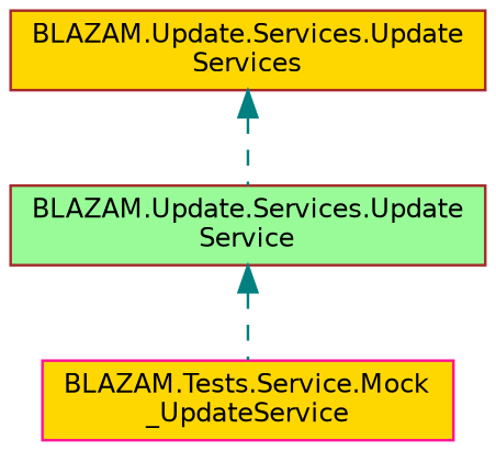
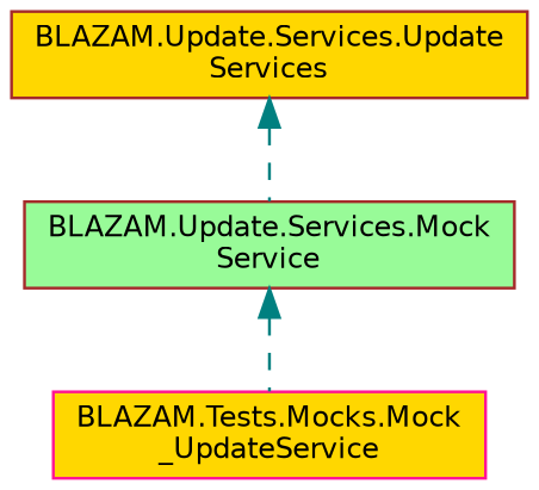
  digraph {
    fontname="DejaVu Sans"
    node [color=brown fillcolor=gold fontname="DejaVu Sans" fontsize=10 shape=box style=filled]
    edge [color=teal dir=back fontname="DejaVu Sans" fontsize=10 labelfontname=Helvetica labelfontsize=10 style=dashed]
    n1 [fontcolor=black height=0.2 label="BLAZAM.Update.Services.Update\lServices" width=0.4]
-   n2 [fillcolor=palegreen height=0.2 label="BLAZAM.Update.Services.Update\lService" width=0.4]
-   n3 [color=deeppink height=0.2 label="BLAZAM.Tests.Service.Mock\l_UpdateService" width=0.4]
+   n2 [fillcolor=palegreen height=0.2 label="BLAZAM.Update.Services.Mock\lService" width=0.4]
+   n3 [color=deeppink height=0.2 label="BLAZAM.Tests.Mocks.Mock\l_UpdateService" width=0.4]
    n1 -> n2
    n2 -> n3
  }
